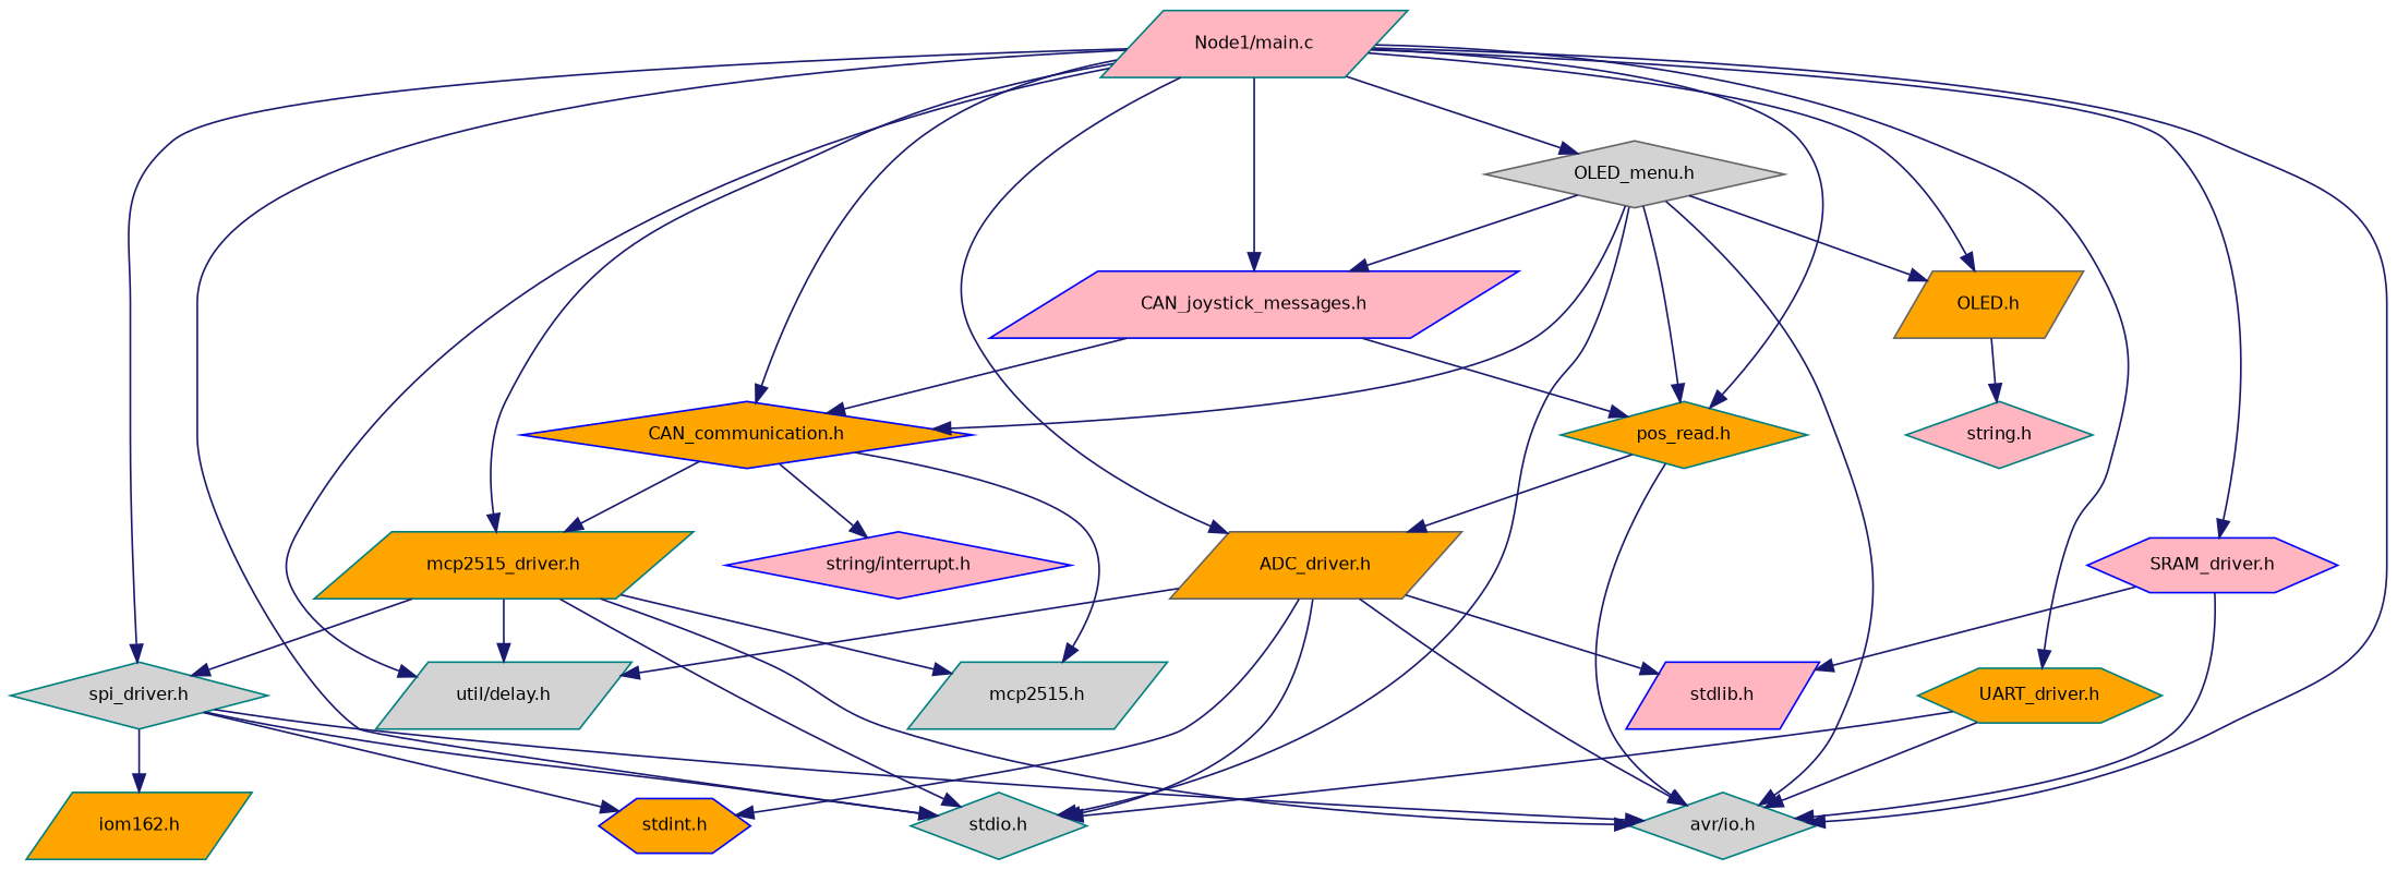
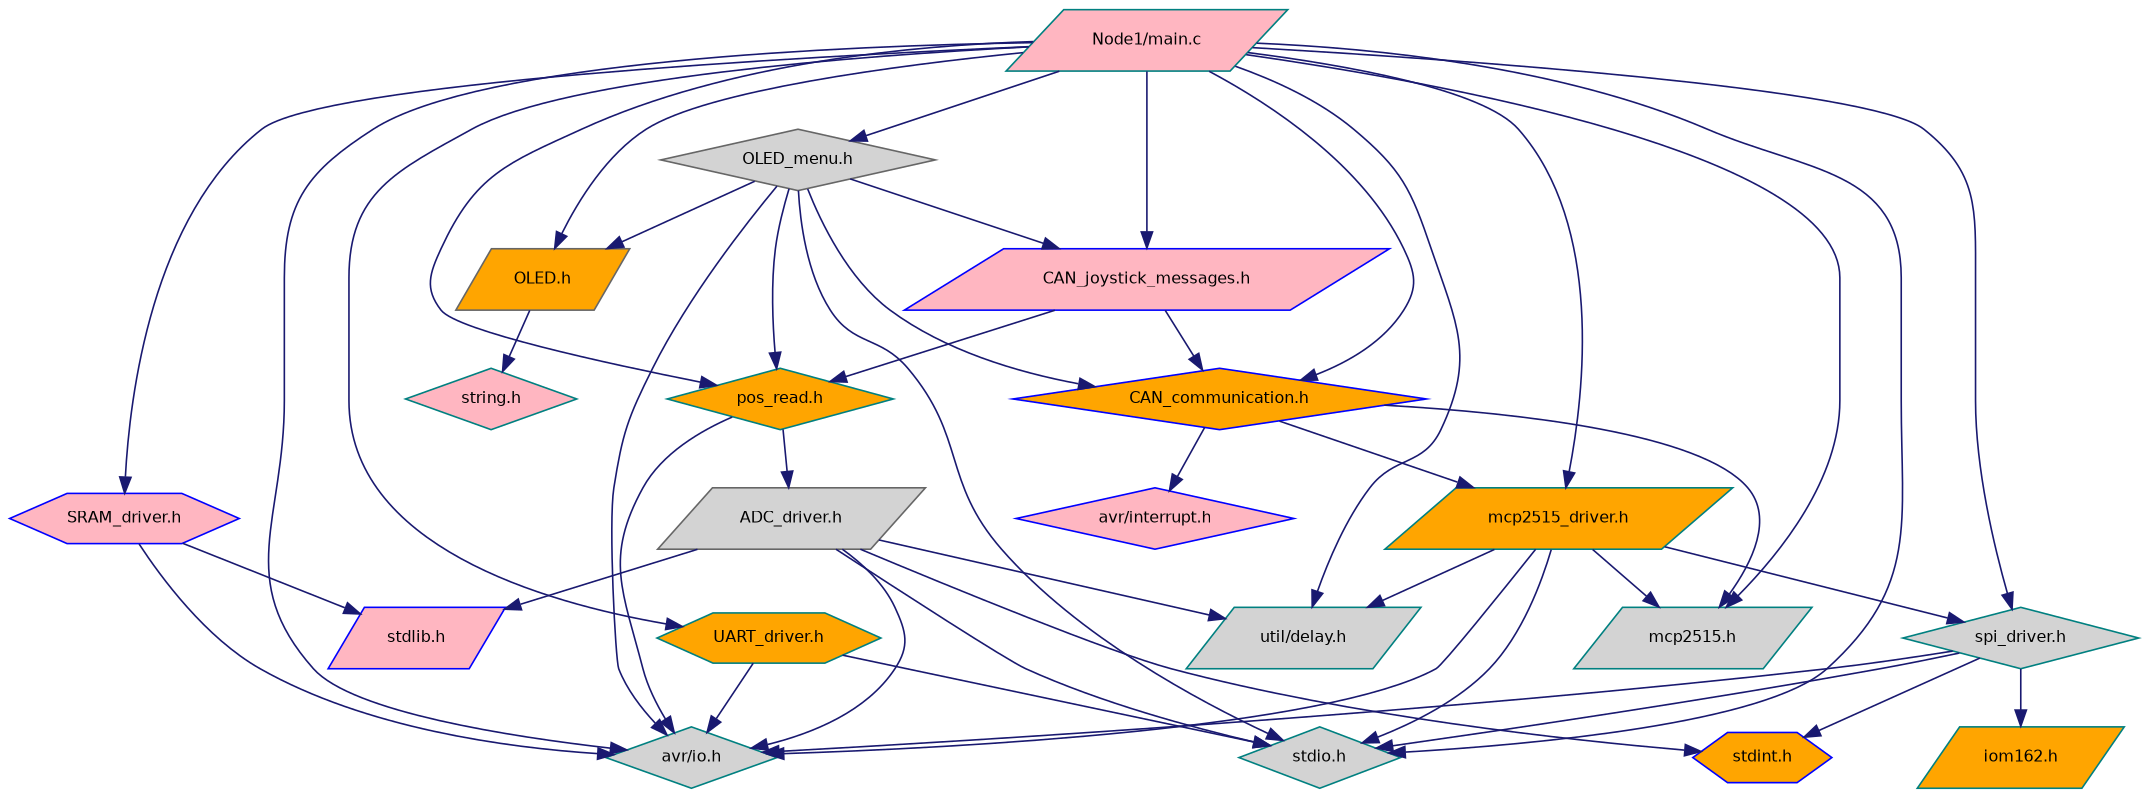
  digraph {
    node [color=teal fillcolor=orange fontname=Helvetica fontsize=10 shape=parallelogram style=filled]
    edge [color=midnightblue fontname=Helvetica fontsize=10 labelfontname=Helvetica labelfontsize=10 style=solid]
    n1 [fillcolor=lightpink fontcolor=black height=0.2 label="Node1/main.c" width=0.4]
    n2 [fillcolor=lightgrey height=0.2 label="stdio.h" shape=diamond width=0.4]
    n3 [fillcolor=lightgrey height=0.2 label="avr/io.h" shape=diamond width=0.4]
    n4 [fillcolor=lightgrey height=0.2 label="util/delay.h" width=0.4]
    n5 [height=0.2 label="UART_driver.h" shape=hexagon width=0.4]
    n6 [color=blue fillcolor=lightpink height=0.2 label="SRAM_driver.h" shape=hexagon width=0.4]
-   n7 [color=gray40 height=0.2 label="ADC_driver.h" width=0.4]
+   n7 [color=gray40 fillcolor=lightgrey height=0.2 label="ADC_driver.h" width=0.4]
    n8 [height=0.2 label="pos_read.h" shape=diamond width=0.4]
    n9 [color=gray40 height=0.2 label="OLED.h" width=0.4]
    n10 [color=gray40 fillcolor=lightgrey height=0.2 label="OLED_menu.h" shape=diamond width=0.4]
    n11 [color=blue fillcolor=lightpink height=0.2 label="CAN_joystick_messages.h" width=0.4]
    n12 [color=blue height=0.2 label="CAN_communication.h" shape=diamond width=0.4]
    n13 [height=0.2 label="mcp2515_driver.h" width=0.4]
    n14 [fillcolor=lightgrey height=0.2 label="spi_driver.h" shape=diamond width=0.4]
    n15 [color=blue fillcolor=lightpink height=0.2 label="stdlib.h" width=0.4]
    n16 [color=blue height=0.2 label="stdint.h" shape=hexagon width=0.4]
    n17 [fillcolor=lightpink height=0.2 label="string.h" shape=diamond width=0.4]
    n18 [fillcolor=lightgrey height=0.2 label="mcp2515.h" width=0.4]
-   n19 [color=blue fillcolor=lightpink height=0.2 label="string/interrupt.h" shape=diamond width=0.4]
+   n19 [color=blue fillcolor=lightpink height=0.2 label="avr/interrupt.h" shape=diamond width=0.4]
    n20 [height=0.2 label="iom162.h" width=0.4]
    n1 -> n2
    n1 -> n3
    n1 -> n4
    n1 -> n5
    n1 -> n6
-   n1 -> n7
+   n1 -> n18
    n1 -> n8
    n1 -> n9
    n1 -> n10
    n1 -> n11
    n1 -> n12
    n1 -> n13
    n1 -> n14
    n5 -> n2
    n5 -> n3
    n6 -> n3
    n6 -> n15
    n7 -> n2
    n7 -> n3
    n7 -> n4
    n7 -> n15
    n7 -> n16
    n8 -> n3
    n8 -> n7
    n9 -> n17
    n10 -> n2
    n10 -> n3
    n10 -> n8
    n10 -> n9
    n10 -> n11
    n10 -> n12
    n11 -> n8
    n11 -> n12
    n12 -> n13
    n12 -> n18
    n12 -> n19
    n13 -> n2
    n13 -> n3
    n13 -> n4
    n13 -> n14
    n13 -> n18
    n14 -> n2
    n14 -> n3
    n14 -> n16
    n14 -> n20
  }
